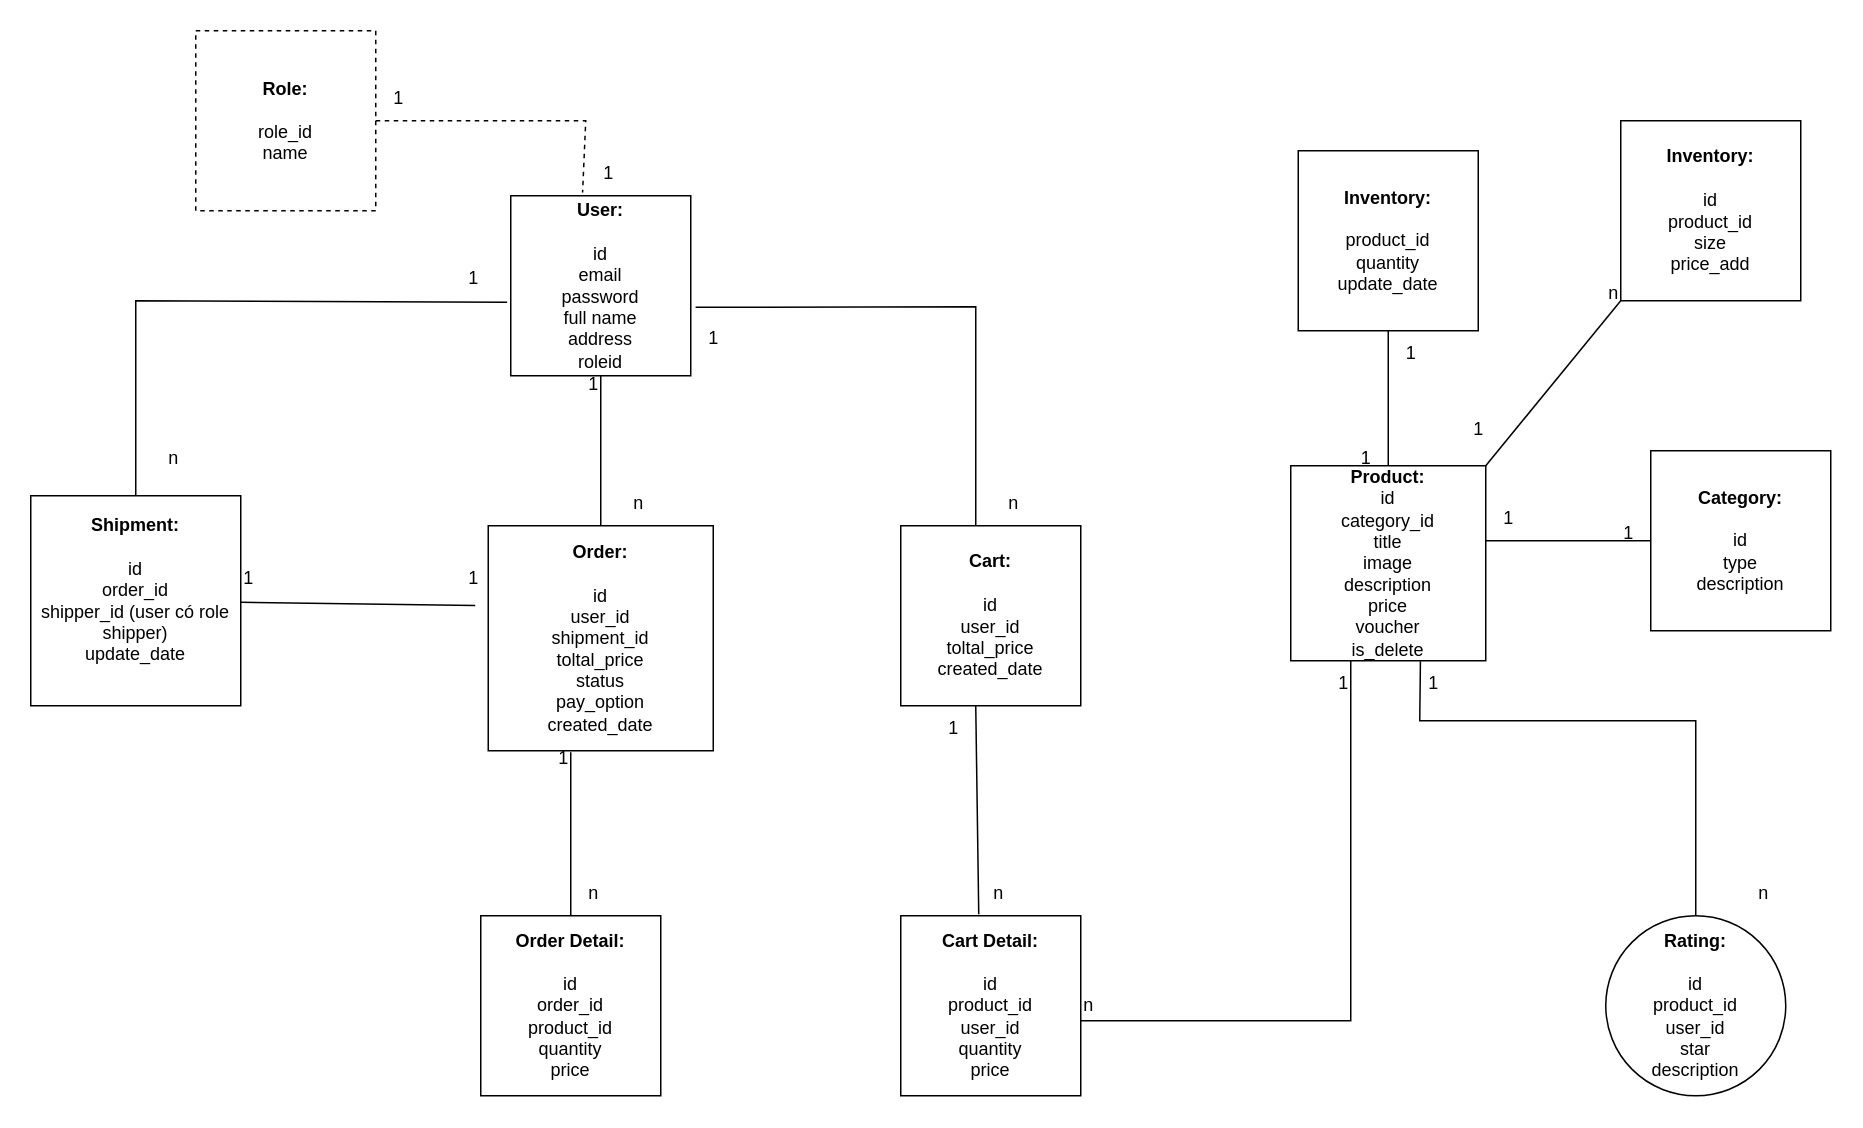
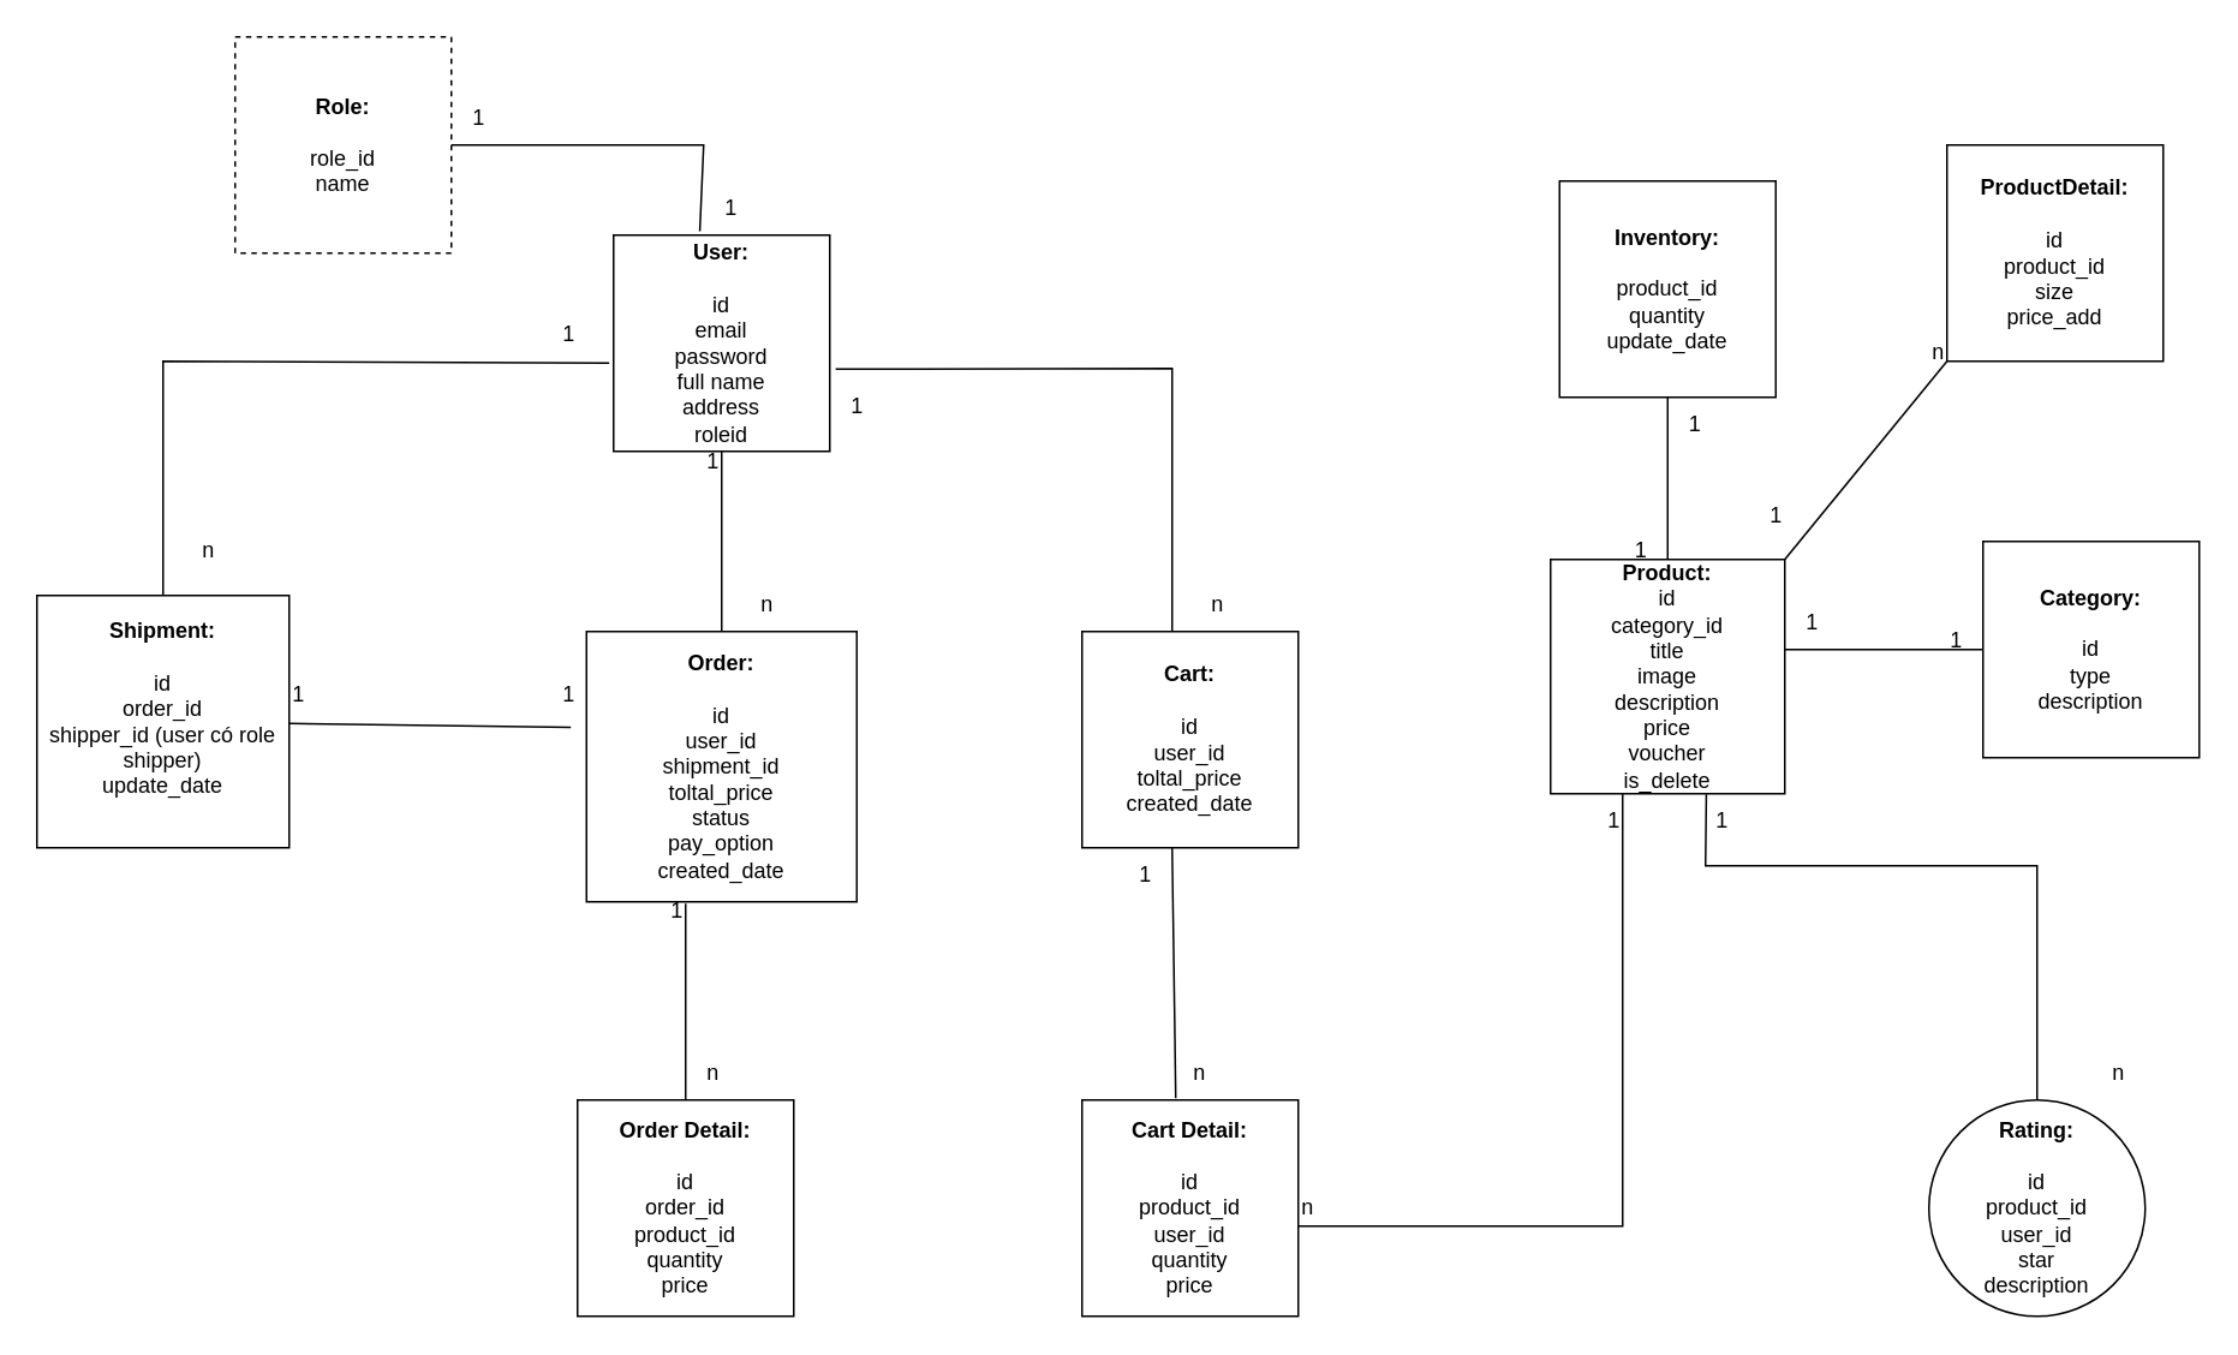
  <mxCell id="0" />
  <mxCell id="1" parent="0" />
  <mxCell id="2" value="&lt;b&gt;User:&lt;/b&gt;&lt;div&gt;&lt;br&gt;&lt;/div&gt;&lt;div&gt;id&lt;/div&gt;&lt;div&gt;email&lt;/div&gt;&lt;div&gt;password&lt;/div&gt;&lt;div&gt;full name&lt;/div&gt;&lt;div&gt;address&lt;/div&gt;&lt;div&gt;roleid&lt;/div&gt;" style="whiteSpace=wrap;html=1;aspect=fixed;" parent="1" vertex="1"><mxGeometry x="340" y="130" width="120" height="120" as="geometry" /></mxCell>
  <mxCell id="3" value="&lt;b&gt;Role:&lt;/b&gt;&lt;div&gt;&lt;br&gt;&lt;/div&gt;&lt;div&gt;role_id&lt;/div&gt;&lt;div&gt;name&lt;/div&gt;" style="whiteSpace=wrap;html=1;aspect=fixed;dashed=1;" parent="1" vertex="1"><mxGeometry x="130" y="20" width="120" height="120" as="geometry" /></mxCell>
  <mxCell id="4" value="&lt;b&gt;Order:&lt;/b&gt;&lt;div&gt;&lt;br&gt;&lt;/div&gt;&lt;div&gt;id&lt;/div&gt;&lt;div&gt;user_id&lt;/div&gt;&lt;div&gt;shipment_id&lt;/div&gt;&lt;div&gt;toltal_price&lt;/div&gt;&lt;div&gt;status&lt;/div&gt;&lt;div&gt;pay_option&lt;/div&gt;&lt;div&gt;created_date&lt;/div&gt;" style="whiteSpace=wrap;html=1;aspect=fixed;" parent="1" vertex="1"><mxGeometry x="325" y="350" width="150" height="150" as="geometry" /></mxCell>
  <mxCell id="5" value="&lt;b&gt;Product:&lt;/b&gt;&lt;div&gt;id&lt;/div&gt;&lt;div&gt;category_id&lt;/div&gt;&lt;div&gt;title&lt;/div&gt;&lt;div&gt;image&lt;/div&gt;&lt;div&gt;description&lt;/div&gt;&lt;div&gt;price&lt;/div&gt;&lt;div&gt;voucher&lt;/div&gt;&lt;div&gt;is_delete&lt;/div&gt;" style="whiteSpace=wrap;html=1;aspect=fixed;" parent="1" vertex="1"><mxGeometry x="860" y="310" width="130" height="130" as="geometry" /></mxCell>
  <mxCell id="6" value="&lt;b&gt;Category:&lt;/b&gt;&lt;div&gt;&lt;br&gt;&lt;/div&gt;&lt;div&gt;id&lt;/div&gt;&lt;div&gt;type&lt;/div&gt;&lt;div&gt;description&lt;/div&gt;" style="whiteSpace=wrap;html=1;aspect=fixed;" parent="1" vertex="1"><mxGeometry x="1100" y="300" width="120" height="120" as="geometry" /></mxCell>
  <mxCell id="7" value="&lt;b&gt;Order Detail:&lt;/b&gt;&lt;div&gt;&lt;br&gt;&lt;/div&gt;&lt;div&gt;id&lt;/div&gt;&lt;div&gt;order_id&lt;/div&gt;&lt;div&gt;product_id&lt;/div&gt;&lt;div&gt;quantity&lt;/div&gt;&lt;div&gt;price&lt;/div&gt;" style="whiteSpace=wrap;html=1;aspect=fixed;" parent="1" vertex="1"><mxGeometry x="320" y="610" width="120" height="120" as="geometry" /></mxCell>
  <mxCell id="8" value="&lt;b&gt;Inventory:&lt;/b&gt;&lt;div&gt;&lt;br&gt;&lt;/div&gt;&lt;div&gt;product_id&lt;/div&gt;&lt;div&gt;quantity&lt;/div&gt;&lt;div&gt;update_date&lt;/div&gt;" style="whiteSpace=wrap;html=1;aspect=fixed;" parent="1" vertex="1"><mxGeometry x="865" y="100" width="120" height="120" as="geometry" /></mxCell>
  <mxCell id="9" value="&lt;b&gt;Rating:&lt;/b&gt;&lt;div&gt;&lt;br&gt;&lt;/div&gt;&lt;div&gt;id&lt;/div&gt;&lt;div&gt;product_id&lt;/div&gt;&lt;div&gt;user_id&lt;/div&gt;&lt;div&gt;star&lt;/div&gt;&lt;div&gt;description&lt;/div&gt;" style="ellipse;whiteSpace=wrap;html=1;aspect=fixed;" parent="1" vertex="1"><mxGeometry x="1070" y="610" width="120" height="120" as="geometry" /></mxCell>
  <mxCell id="10" value="&lt;b&gt;Shipment:&lt;/b&gt;&lt;div&gt;&lt;br&gt;&lt;/div&gt;&lt;div&gt;id&lt;/div&gt;&lt;div&gt;order_id&lt;/div&gt;&lt;div&gt;shipper_id (user có role shipper)&lt;/div&gt;&lt;div&gt;&lt;span style=&quot;background-color: initial;&quot;&gt;update_date&lt;/span&gt;&lt;/div&gt;&lt;div&gt;&lt;br&gt;&lt;/div&gt;" style="whiteSpace=wrap;html=1;aspect=fixed;" parent="1" vertex="1"><mxGeometry x="20" y="330" width="140" height="140" as="geometry" /></mxCell>
- <mxCell id="11" value="" style="endArrow=none;html=1;rounded=0;entryX=0.399;entryY=-0.018;entryDx=0;entryDy=0;exitX=1;exitY=0.5;exitDx=0;exitDy=0;entryPerimeter=0;dashed=1;" parent="1" source="3" target="2" edge="1"><mxGeometry width="50" height="50" relative="1" as="geometry"><mxPoint x="480" y="480" as="sourcePoint" /><mxPoint x="530" y="430" as="targetPoint" /><Array as="points"><mxPoint x="390" y="80" /></Array></mxGeometry></mxCell>
+ <mxCell id="11" value="" style="endArrow=none;html=1;rounded=0;entryX=0.399;entryY=-0.018;entryDx=0;entryDy=0;exitX=1;exitY=0.5;exitDx=0;exitDy=0;entryPerimeter=0;" parent="1" source="3" target="2" edge="1"><mxGeometry width="50" height="50" relative="1" as="geometry"><mxPoint x="480" y="480" as="sourcePoint" /><mxPoint x="530" y="430" as="targetPoint" /><Array as="points"><mxPoint x="390" y="80" /></Array></mxGeometry></mxCell>
  <mxCell id="12" value="" style="endArrow=none;html=1;rounded=0;entryX=1;entryY=0.5;entryDx=0;entryDy=0;exitX=0.5;exitY=0;exitDx=0;exitDy=0;" parent="1" source="4" edge="1"><mxGeometry width="50" height="50" relative="1" as="geometry"><mxPoint x="510" y="250" as="sourcePoint" /><mxPoint x="400" y="250" as="targetPoint" /></mxGeometry></mxCell>
  <mxCell id="13" value="" style="endArrow=none;html=1;rounded=0;entryX=0.5;entryY=0;entryDx=0;entryDy=0;" parent="1" target="7" edge="1"><mxGeometry width="50" height="50" relative="1" as="geometry"><mxPoint x="380" y="501" as="sourcePoint" /><mxPoint x="480" y="210" as="targetPoint" /></mxGeometry></mxCell>
  <mxCell id="14" value="" style="endArrow=none;html=1;rounded=0;exitX=0.544;exitY=1.104;exitDx=0;exitDy=0;exitPerimeter=0;" parent="1" source="24" target="10" edge="1"><mxGeometry width="50" height="50" relative="1" as="geometry"><mxPoint x="460" y="500" as="sourcePoint" /><mxPoint x="490" y="220" as="targetPoint" /></mxGeometry></mxCell>
  <mxCell id="15" value="" style="endArrow=none;html=1;rounded=0;exitX=0.665;exitY=1.003;exitDx=0;exitDy=0;entryX=0.5;entryY=0;entryDx=0;entryDy=0;exitPerimeter=0;" parent="1" source="5" target="9" edge="1"><mxGeometry width="50" height="50" relative="1" as="geometry"><mxPoint x="925" y="430" as="sourcePoint" /><mxPoint x="1023" y="560" as="targetPoint" /><Array as="points"><mxPoint x="946" y="480" /><mxPoint x="1130" y="480" /></Array></mxGeometry></mxCell>
  <mxCell id="16" value="" style="endArrow=none;html=1;rounded=0;exitX=0.5;exitY=1;exitDx=0;exitDy=0;entryX=0;entryY=0.5;entryDx=0;entryDy=0;" parent="1" target="6" edge="1"><mxGeometry width="50" height="50" relative="1" as="geometry"><mxPoint x="990" y="360" as="sourcePoint" /><mxPoint x="1088" y="490" as="targetPoint" /></mxGeometry></mxCell>
  <mxCell id="17" value="" style="endArrow=none;html=1;rounded=0;exitX=0.5;exitY=0;exitDx=0;exitDy=0;entryX=0.5;entryY=1;entryDx=0;entryDy=0;" parent="1" source="5" target="8" edge="1"><mxGeometry width="50" height="50" relative="1" as="geometry"><mxPoint x="650" y="520" as="sourcePoint" /><mxPoint x="748" y="650" as="targetPoint" /></mxGeometry></mxCell>
  <mxCell id="18" value="" style="endArrow=none;html=1;rounded=0;exitX=-0.02;exitY=0.592;exitDx=0;exitDy=0;entryX=0.5;entryY=0;entryDx=0;entryDy=0;exitPerimeter=0;" parent="1" source="2" target="10" edge="1"><mxGeometry width="50" height="50" relative="1" as="geometry"><mxPoint y="530" as="sourcePoint" x="500" /><mxPoint x="598" y="660" as="targetPoint" /><Array as="points"><mxPoint x="90" y="200" /></Array></mxGeometry></mxCell>
  <mxCell id="19" value="1" style="text;html=1;align=center;verticalAlign=middle;resizable=0;points=[];autosize=1;strokeColor=none;fillColor=none;" parent="1" vertex="1"><mxGeometry x="390" y="100" width="30" height="30" as="geometry" /></mxCell>
  <mxCell id="20" value="1" style="text;html=1;align=center;verticalAlign=middle;resizable=0;points=[];autosize=1;strokeColor=none;fillColor=none;" parent="1" vertex="1"><mxGeometry x="250" y="50" width="30" height="30" as="geometry" /></mxCell>
  <mxCell id="21" value="1" style="text;html=1;align=center;verticalAlign=middle;resizable=0;points=[];autosize=1;strokeColor=none;fillColor=none;" parent="1" vertex="1"><mxGeometry x="380" y="241" width="30" height="30" as="geometry" /></mxCell>
  <mxCell id="22" value="1" style="text;html=1;align=center;verticalAlign=middle;resizable=0;points=[];autosize=1;strokeColor=none;fillColor=none;" parent="1" vertex="1"><mxGeometry x="150" y="370" width="30" height="30" as="geometry" /></mxCell>
  <mxCell id="23" value="1" style="text;html=1;align=center;verticalAlign=middle;resizable=0;points=[];autosize=1;strokeColor=none;fillColor=none;" parent="1" vertex="1"><mxGeometry x="940" y="440" width="30" height="30" as="geometry" /></mxCell>
  <mxCell id="24" value="1" style="text;html=1;align=center;verticalAlign=middle;resizable=0;points=[];autosize=1;strokeColor=none;fillColor=none;" parent="1" vertex="1"><mxGeometry x="300" y="370" width="30" height="30" as="geometry" /></mxCell>
  <mxCell id="25" value="1" style="text;html=1;align=center;verticalAlign=middle;resizable=0;points=[];autosize=1;strokeColor=none;fillColor=none;" parent="1" vertex="1"><mxGeometry x="360" y="490" width="30" height="30" as="geometry" /></mxCell>
  <mxCell id="26" value="1" style="text;html=1;align=center;verticalAlign=middle;resizable=0;points=[];autosize=1;strokeColor=none;fillColor=none;" parent="1" vertex="1"><mxGeometry x="990" y="330" width="30" height="30" as="geometry" /></mxCell>
  <mxCell id="27" value="1" style="text;html=1;align=center;verticalAlign=middle;resizable=0;points=[];autosize=1;strokeColor=none;fillColor=none;" parent="1" vertex="1"><mxGeometry x="1070" y="340" width="30" height="30" as="geometry" /></mxCell>
  <mxCell id="28" value="1" style="text;html=1;align=center;verticalAlign=middle;resizable=0;points=[];autosize=1;strokeColor=none;fillColor=none;" parent="1" vertex="1"><mxGeometry x="895" y="290" width="30" height="30" as="geometry" /></mxCell>
  <mxCell id="29" value="1" style="text;html=1;align=center;verticalAlign=middle;resizable=0;points=[];autosize=1;strokeColor=none;fillColor=none;" parent="1" vertex="1"><mxGeometry x="925" y="220" width="30" height="30" as="geometry" /></mxCell>
  <mxCell id="30" value="n" style="text;html=1;align=center;verticalAlign=middle;resizable=0;points=[];autosize=1;strokeColor=none;fillColor=none;" parent="1" vertex="1"><mxGeometry x="1160" y="580" width="30" height="30" as="geometry" /></mxCell>
  <mxCell id="31" value="n" style="text;html=1;align=center;verticalAlign=middle;resizable=0;points=[];autosize=1;strokeColor=none;fillColor=none;" parent="1" vertex="1"><mxGeometry x="380" y="580" width="30" height="30" as="geometry" /></mxCell>
  <mxCell id="32" value="n" style="text;html=1;align=center;verticalAlign=middle;resizable=0;points=[];autosize=1;strokeColor=none;fillColor=none;" parent="1" vertex="1"><mxGeometry x="410" y="320" width="30" height="30" as="geometry" /></mxCell>
  <mxCell id="33" value="1" style="text;html=1;align=center;verticalAlign=middle;resizable=0;points=[];autosize=1;strokeColor=none;fillColor=none;" parent="1" vertex="1"><mxGeometry x="300" y="170" width="30" height="30" as="geometry" /></mxCell>
  <mxCell id="34" value="" style="endArrow=none;html=1;rounded=0;exitX=1;exitY=0;exitDx=0;exitDy=0;" parent="1" source="5" edge="1"><mxGeometry width="50" height="50" relative="1" as="geometry"><mxPoint x="1050" y="280" as="sourcePoint" /><mxPoint x="1080" y="200" as="targetPoint" /></mxGeometry></mxCell>
  <mxCell id="35" value="n" style="text;html=1;align=center;verticalAlign=middle;resizable=0;points=[];autosize=1;strokeColor=none;fillColor=none;" parent="1" vertex="1"><mxGeometry x="100" y="290" width="30" height="30" as="geometry" /></mxCell>
- <mxCell id="36" value="&lt;b&gt;Inventory:&lt;/b&gt;&lt;div&gt;&lt;br&gt;&lt;/div&gt;&lt;div&gt;id&lt;/div&gt;&lt;div&gt;&lt;span style=&quot;background-color: initial;&quot;&gt;product_id&lt;/span&gt;&lt;/div&gt;&lt;div&gt;size&lt;br&gt;price_add&lt;/div&gt;" style="whiteSpace=wrap;html=1;aspect=fixed;" parent="1" vertex="1"><mxGeometry x="1080" y="80" width="120" height="120" as="geometry" /></mxCell>
+ <mxCell id="36" value="&lt;b&gt;ProductDetail:&lt;/b&gt;&lt;div&gt;&lt;br&gt;&lt;/div&gt;&lt;div&gt;id&lt;/div&gt;&lt;div&gt;&lt;span style=&quot;background-color: initial;&quot;&gt;product_id&lt;/span&gt;&lt;/div&gt;&lt;div&gt;size&lt;br&gt;price_add&lt;/div&gt;" style="whiteSpace=wrap;html=1;aspect=fixed;" parent="1" vertex="1"><mxGeometry x="1080" y="80" width="120" height="120" as="geometry" /></mxCell>
  <mxCell id="37" value="1" style="text;html=1;align=center;verticalAlign=middle;resizable=0;points=[];autosize=1;strokeColor=none;fillColor=none;" parent="1" vertex="1"><mxGeometry x="970" y="271" width="30" height="30" as="geometry" /></mxCell>
  <mxCell id="38" value="n" style="text;html=1;align=center;verticalAlign=middle;resizable=0;points=[];autosize=1;strokeColor=none;fillColor=none;" parent="1" vertex="1"><mxGeometry x="1060" y="180" width="30" height="30" as="geometry" /></mxCell>
  <mxCell id="39" value="&lt;b&gt;Cart:&lt;/b&gt;&lt;div&gt;&lt;br&gt;&lt;/div&gt;&lt;div&gt;id&lt;/div&gt;&lt;div&gt;user_id&lt;/div&gt;&lt;div&gt;toltal_price&lt;/div&gt;&lt;div&gt;created_date&lt;/div&gt;" style="whiteSpace=wrap;html=1;aspect=fixed;" vertex="1" parent="1"><mxGeometry x="600" y="350" width="120" height="120" as="geometry" /></mxCell>
  <mxCell id="40" value="&lt;b&gt;Cart Detail:&lt;/b&gt;&lt;div&gt;&lt;br&gt;&lt;/div&gt;&lt;div&gt;id&lt;/div&gt;&lt;div&gt;product_id&lt;/div&gt;&lt;div&gt;user_id&lt;/div&gt;&lt;div&gt;quantity&lt;/div&gt;&lt;div&gt;price&lt;/div&gt;" style="whiteSpace=wrap;html=1;aspect=fixed;" vertex="1" parent="1"><mxGeometry x="600" y="610" width="120" height="120" as="geometry" /></mxCell>
  <mxCell id="41" value="" style="endArrow=none;html=1;rounded=0;entryX=0.5;entryY=0;entryDx=0;entryDy=0;exitX=0.318;exitY=1.005;exitDx=0;exitDy=0;exitPerimeter=0;" edge="1" parent="1"><mxGeometry width="50" height="50" relative="1" as="geometry"><mxPoint x="650" y="470" as="sourcePoint" /><mxPoint x="652" y="609" as="targetPoint" /></mxGeometry></mxCell>
  <mxCell id="42" value="1" style="text;html=1;align=center;verticalAlign=middle;resizable=0;points=[];autosize=1;strokeColor=none;fillColor=none;" vertex="1" parent="1"><mxGeometry x="620" y="470" width="30" height="30" as="geometry" /></mxCell>
  <mxCell id="43" value="n" style="text;html=1;align=center;verticalAlign=middle;resizable=0;points=[];autosize=1;strokeColor=none;fillColor=none;" vertex="1" parent="1"><mxGeometry x="650" y="580" width="30" height="30" as="geometry" /></mxCell>
  <mxCell id="44" value="" style="endArrow=none;html=1;rounded=0;exitX=0.5;exitY=0;exitDx=0;exitDy=0;entryX=1.027;entryY=0.62;entryDx=0;entryDy=0;entryPerimeter=0;" edge="1" parent="1" target="2"><mxGeometry width="50" height="50" relative="1" as="geometry"><mxPoint x="650" y="350" as="sourcePoint" /><mxPoint x="650" y="200" as="targetPoint" /><Array as="points"><mxPoint x="650" y="204" /></Array></mxGeometry></mxCell>
  <mxCell id="45" value="1" style="text;html=1;align=center;verticalAlign=middle;resizable=0;points=[];autosize=1;strokeColor=none;fillColor=none;" vertex="1" parent="1"><mxGeometry x="460" y="210" width="30" height="30" as="geometry" /></mxCell>
  <mxCell id="46" value="n" style="text;html=1;align=center;verticalAlign=middle;resizable=0;points=[];autosize=1;strokeColor=none;fillColor=none;" vertex="1" parent="1"><mxGeometry x="660" y="320" width="30" height="30" as="geometry" /></mxCell>
  <mxCell id="47" value="" style="endArrow=none;html=1;rounded=0;exitX=0.318;exitY=1.005;exitDx=0;exitDy=0;exitPerimeter=0;" edge="1" parent="1"><mxGeometry width="50" height="50" relative="1" as="geometry"><mxPoint x="900" y="440" as="sourcePoint" /><mxPoint x="900" y="680" as="targetPoint" /><Array as="points"><mxPoint x="900" y="680" /><mxPoint x="720" y="680" /></Array></mxGeometry></mxCell>
  <mxCell id="48" value="1" style="text;html=1;align=center;verticalAlign=middle;resizable=0;points=[];autosize=1;strokeColor=none;fillColor=none;" vertex="1" parent="1"><mxGeometry x="880" y="440" width="30" height="30" as="geometry" /></mxCell>
  <mxCell id="49" value="n" style="text;html=1;align=center;verticalAlign=middle;resizable=0;points=[];autosize=1;strokeColor=none;fillColor=none;" vertex="1" parent="1"><mxGeometry x="710" y="655" width="30" height="30" as="geometry" /></mxCell>
